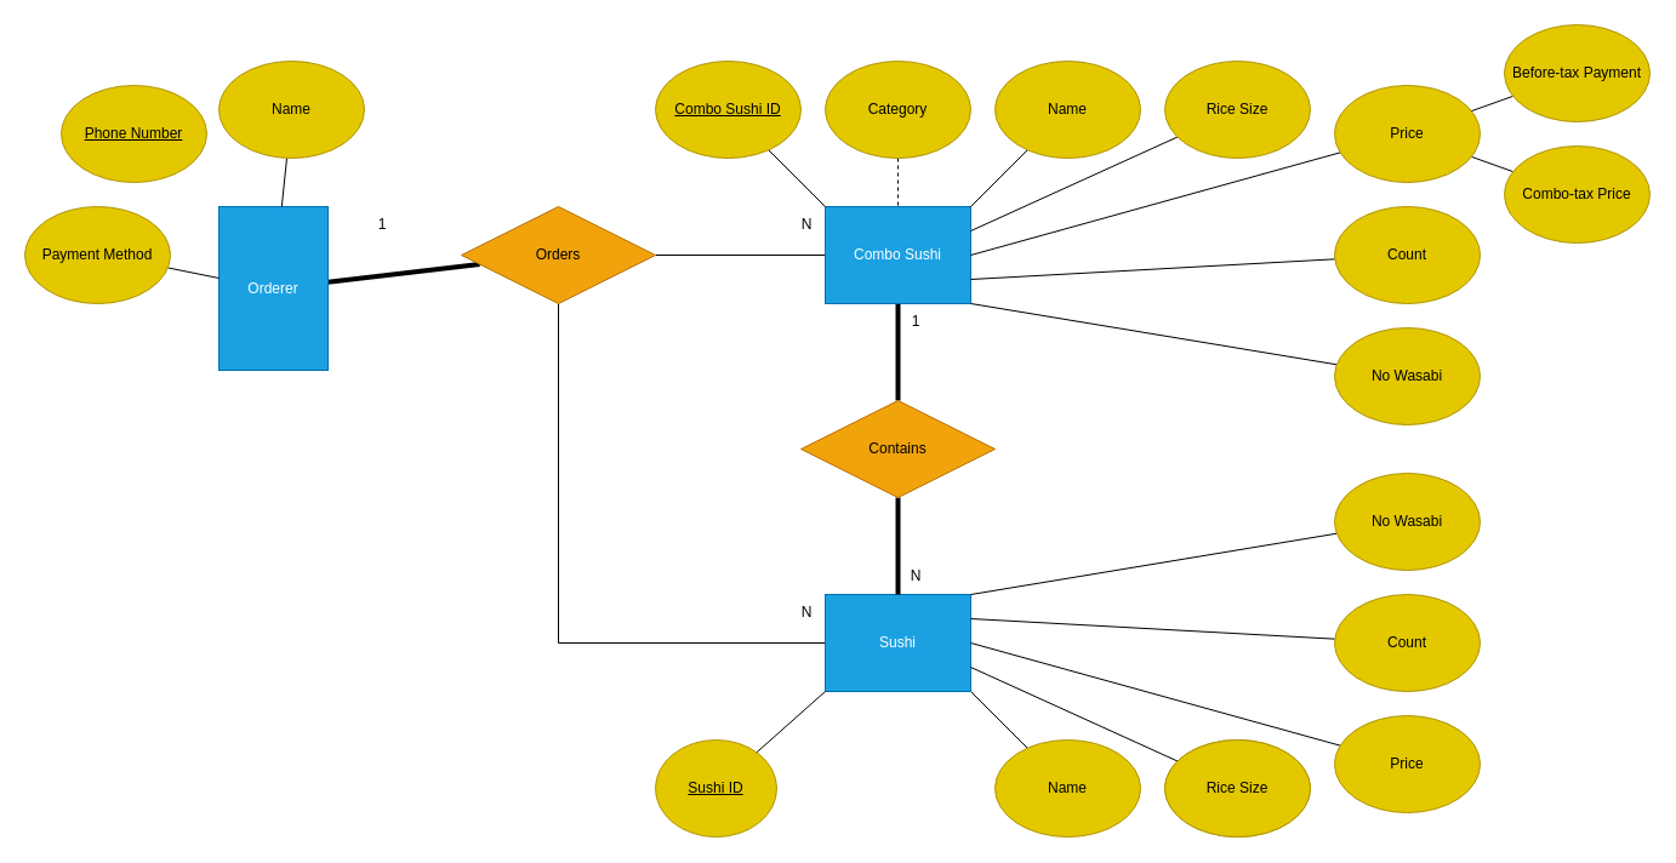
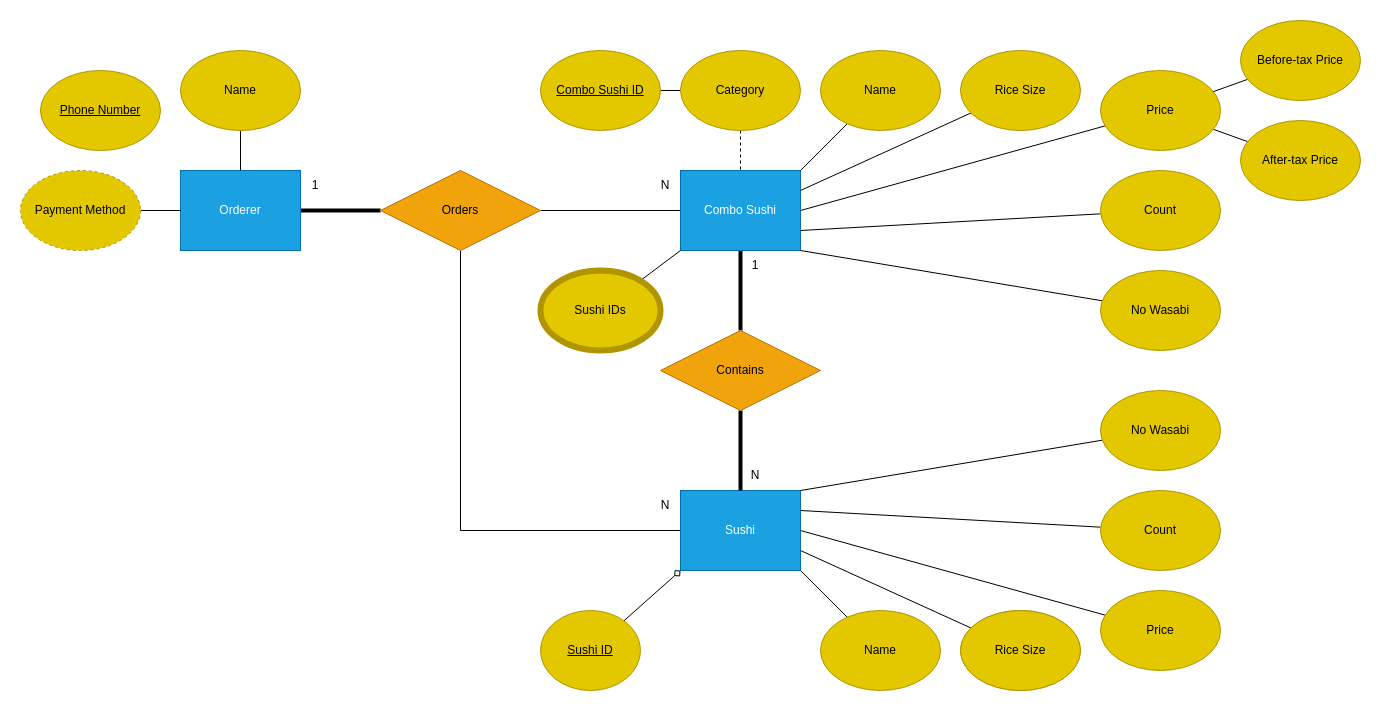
  <mxCell id="0" />
  <mxCell id="1" parent="0" />
  <mxCell id="2" value="" style="edgeStyle=none;html=1;endArrow=none;endFill=0;strokeWidth=4;" parent="1" source="3" target="6" edge="1"><mxGeometry relative="1" as="geometry" /></mxCell>
- <mxCell id="3" value="Orderer" style="rounded=0;whiteSpace=wrap;html=1;fillColor=#1ba1e2;fontColor=#ffffff;strokeColor=#006EAF;" parent="1" vertex="1"><mxGeometry x="180" y="170" width="90" height="135" as="geometry" /></mxCell>
+ <mxCell id="3" value="Orderer" style="rounded=0;whiteSpace=wrap;html=1;fillColor=#1ba1e2;fontColor=#ffffff;strokeColor=#006EAF;" parent="1" vertex="1"><mxGeometry x="180" y="170" width="120" height="80" as="geometry" /></mxCell>
  <mxCell id="4" value="" style="edgeStyle=none;jumpStyle=line;jumpSize=16;html=1;endArrow=none;endFill=0;strokeWidth=1;exitX=1;exitY=0.5;exitDx=0;exitDy=0;" parent="1" source="6" target="13" edge="1"><mxGeometry relative="1" as="geometry"><mxPoint x="600" y="210" as="sourcePoint" /></mxGeometry></mxCell>
  <mxCell id="5" value="" style="edgeStyle=none;jumpStyle=line;jumpSize=16;html=1;endArrow=none;endFill=0;strokeWidth=1;entryX=0;entryY=0.5;entryDx=0;entryDy=0;rounded=0;" parent="1" source="6" target="17" edge="1"><mxGeometry relative="1" as="geometry"><mxPoint x="460" y="330" as="targetPoint" /><Array as="points"><mxPoint x="460" y="530" /></Array></mxGeometry></mxCell>
  <mxCell id="6" value="Orders" style="rhombus;whiteSpace=wrap;html=1;fillColor=#f0a30a;fontColor=#000000;strokeColor=#BD7000;" parent="1" vertex="1"><mxGeometry x="380" y="170" width="160" height="80" as="geometry" /></mxCell>
  <mxCell id="7" value="" style="edgeStyle=none;html=1;endArrow=none;endFill=0;" parent="1" source="8" target="3" edge="1"><mxGeometry relative="1" as="geometry" /></mxCell>
  <mxCell id="8" value="Name" style="ellipse;whiteSpace=wrap;html=1;fillColor=#e3c800;fontColor=#000000;strokeColor=#B09500;" parent="1" vertex="1"><mxGeometry x="180" y="50" width="120" height="80" as="geometry" /></mxCell>
- <mxCell id="9" value="&lt;u&gt;Phone Number&lt;/u&gt;" style="ellipse;whiteSpace=wrap;html=1;fillColor=#e3c800;fontColor=#000000;strokeColor=#B09500;" parent="1" vertex="1"><mxGeometry x="50" y="70" width="120" height="80" as="geometry" /></mxCell>
+ <mxCell id="9" value="&lt;u&gt;Phone Number&lt;/u&gt;" style="ellipse;whiteSpace=wrap;html=1;fillColor=#e3c800;fontColor=#000000;strokeColor=#B09500;" parent="1" vertex="1"><mxGeometry x="40" y="70" width="120" height="80" as="geometry" /></mxCell>
  <mxCell id="10" value="" style="edgeStyle=none;html=1;endArrow=none;endFill=0;" parent="1" source="11" target="3" edge="1"><mxGeometry relative="1" as="geometry" /></mxCell>
- <mxCell id="11" value="Payment Method" style="ellipse;whiteSpace=wrap;html=1;fillColor=#e3c800;fontColor=#000000;strokeColor=#B09500;" parent="1" vertex="1"><mxGeometry x="20" y="170" width="120" height="80" as="geometry" /></mxCell>
+ <mxCell id="11" value="Payment Method" style="ellipse;whiteSpace=wrap;html=1;fillColor=#e3c800;fontColor=#000000;strokeColor=#B09500;dashed=1;" parent="1" vertex="1"><mxGeometry x="20" y="170" width="120" height="80" as="geometry" /></mxCell>
  <mxCell id="12" value="" style="edgeStyle=none;jumpStyle=line;jumpSize=16;html=1;endArrow=none;endFill=0;strokeWidth=4;" parent="1" source="13" target="19" edge="1"><mxGeometry relative="1" as="geometry" /></mxCell>
  <mxCell id="13" value="Combo Sushi" style="rounded=0;whiteSpace=wrap;html=1;fillColor=#1ba1e2;fontColor=#ffffff;strokeColor=#006EAF;" parent="1" vertex="1"><mxGeometry x="680" y="170" width="120" height="80" as="geometry" /></mxCell>
  <mxCell id="14" value="1" style="text;html=1;strokeColor=none;fillColor=none;align=center;verticalAlign=middle;whiteSpace=wrap;rounded=0;" parent="1" vertex="1"><mxGeometry x="300" y="170" width="30" height="30" as="geometry" /></mxCell>
  <mxCell id="15" value="N" style="text;html=1;strokeColor=none;fillColor=none;align=center;verticalAlign=middle;whiteSpace=wrap;rounded=0;" parent="1" vertex="1"><mxGeometry x="650" y="170" width="30" height="30" as="geometry" /></mxCell>
  <mxCell id="16" value="" style="edgeStyle=none;rounded=0;jumpStyle=line;jumpSize=16;html=1;endArrow=none;endFill=0;strokeWidth=1;exitX=1;exitY=1;exitDx=0;exitDy=0;" parent="1" source="17" target="42" edge="1"><mxGeometry relative="1" as="geometry" /></mxCell>
  <mxCell id="17" value="Sushi" style="rounded=0;whiteSpace=wrap;html=1;fillColor=#1ba1e2;fontColor=#ffffff;strokeColor=#006EAF;" parent="1" vertex="1"><mxGeometry x="680" y="490" width="120" height="80" as="geometry" /></mxCell>
  <mxCell id="18" value="" style="edgeStyle=none;jumpStyle=line;jumpSize=16;html=1;endArrow=none;endFill=0;strokeWidth=4;" parent="1" source="19" target="17" edge="1"><mxGeometry relative="1" as="geometry" /></mxCell>
  <mxCell id="19" value="Contains" style="rhombus;whiteSpace=wrap;html=1;fillColor=#f0a30a;fontColor=#000000;strokeColor=#BD7000;" parent="1" vertex="1"><mxGeometry x="660" y="330" width="160" height="80" as="geometry" /></mxCell>
  <mxCell id="20" value="1" style="text;html=1;strokeColor=none;fillColor=none;align=center;verticalAlign=middle;whiteSpace=wrap;rounded=0;" parent="1" vertex="1"><mxGeometry x="740" y="250" width="30" height="30" as="geometry" /></mxCell>
  <mxCell id="21" value="N" style="text;html=1;strokeColor=none;fillColor=none;align=center;verticalAlign=middle;whiteSpace=wrap;rounded=0;" parent="1" vertex="1"><mxGeometry x="740" y="460" width="30" height="30" as="geometry" /></mxCell>
  <mxCell id="22" value="N" style="text;html=1;strokeColor=none;fillColor=none;align=center;verticalAlign=middle;whiteSpace=wrap;rounded=0;" parent="1" vertex="1"><mxGeometry x="650" y="490" width="30" height="30" as="geometry" /></mxCell>
- <mxCell id="23" value="" style="edgeStyle=none;rounded=0;jumpStyle=line;jumpSize=16;html=1;endArrow=none;endFill=0;strokeWidth=1;entryX=0;entryY=0;entryDx=0;entryDy=0;" parent="1" source="24" target="13" edge="1"><mxGeometry relative="1" as="geometry" /></mxCell>
+ <mxCell id="23" value="" style="edgeStyle=none;rounded=0;jumpStyle=line;jumpSize=16;html=1;endArrow=none;endFill=0;strokeWidth=1;" parent="1" source="24" target="26" edge="1"><mxGeometry relative="1" as="geometry" /></mxCell>
  <mxCell id="24" value="&lt;u&gt;Combo Sushi ID&lt;/u&gt;" style="ellipse;whiteSpace=wrap;html=1;fillColor=#e3c800;fontColor=#000000;strokeColor=#B09500;" parent="1" vertex="1"><mxGeometry x="540" y="50" width="120" height="80" as="geometry" /></mxCell>
  <mxCell id="25" value="" style="edgeStyle=none;rounded=0;jumpStyle=line;jumpSize=16;html=1;endArrow=none;endFill=0;strokeWidth=1;dashed=1;" parent="1" source="26" target="13" edge="1"><mxGeometry relative="1" as="geometry" /></mxCell>
  <mxCell id="26" value="Category" style="ellipse;whiteSpace=wrap;html=1;fillColor=#e3c800;fontColor=#000000;strokeColor=#B09500;" parent="1" vertex="1"><mxGeometry x="680" y="50" width="120" height="80" as="geometry" /></mxCell>
  <mxCell id="27" value="" style="edgeStyle=none;rounded=0;jumpStyle=line;jumpSize=16;html=1;endArrow=none;endFill=0;strokeWidth=1;entryX=1;entryY=0;entryDx=0;entryDy=0;" parent="1" source="28" target="13" edge="1"><mxGeometry relative="1" as="geometry" /></mxCell>
  <mxCell id="28" value="Name" style="ellipse;whiteSpace=wrap;html=1;fillColor=#e3c800;fontColor=#000000;strokeColor=#B09500;" parent="1" vertex="1"><mxGeometry x="820" y="50" width="120" height="80" as="geometry" /></mxCell>
  <mxCell id="29" value="" style="edgeStyle=none;rounded=0;jumpStyle=line;jumpSize=16;html=1;endArrow=none;endFill=0;strokeWidth=1;entryX=1;entryY=0.5;entryDx=0;entryDy=0;" parent="1" source="31" target="13" edge="1"><mxGeometry relative="1" as="geometry"><mxPoint x="800" y="190" as="targetPoint" /></mxGeometry></mxCell>
  <mxCell id="30" value="" style="edgeStyle=none;html=1;endArrow=none;endFill=0;" parent="1" source="31" target="54" edge="1"><mxGeometry relative="1" as="geometry" /></mxCell>
  <mxCell id="31" value="Price" style="ellipse;whiteSpace=wrap;html=1;fillColor=#e3c800;fontColor=#000000;strokeColor=#B09500;" parent="1" vertex="1"><mxGeometry x="1100" y="70" width="120" height="80" as="geometry" /></mxCell>
  <mxCell id="32" value="" style="edgeStyle=none;rounded=0;jumpStyle=line;jumpSize=16;html=1;endArrow=none;endFill=0;strokeWidth=1;entryX=1;entryY=0.75;entryDx=0;entryDy=0;" parent="1" source="33" target="13" edge="1"><mxGeometry relative="1" as="geometry"><mxPoint x="880" y="210" as="targetPoint" /></mxGeometry></mxCell>
  <mxCell id="33" value="Count" style="ellipse;whiteSpace=wrap;html=1;fillColor=#e3c800;fontColor=#000000;strokeColor=#B09500;" parent="1" vertex="1"><mxGeometry x="1100" y="170" width="120" height="80" as="geometry" /></mxCell>
  <mxCell id="34" value="" style="edgeStyle=none;rounded=0;jumpStyle=line;jumpSize=16;html=1;endArrow=none;endFill=0;strokeWidth=1;entryX=1;entryY=1;entryDx=0;entryDy=0;" parent="1" source="35" target="13" edge="1"><mxGeometry relative="1" as="geometry"><mxPoint x="880" y="310" as="targetPoint" /></mxGeometry></mxCell>
  <mxCell id="35" value="No Wasabi" style="ellipse;whiteSpace=wrap;html=1;fillColor=#e3c800;fontColor=#000000;strokeColor=#B09500;" parent="1" vertex="1"><mxGeometry x="1100" y="270" width="120" height="80" as="geometry" /></mxCell>
  <mxCell id="36" value="" style="edgeStyle=none;rounded=0;jumpStyle=line;jumpSize=16;html=1;endArrow=none;endFill=0;strokeWidth=1;exitX=1;exitY=0.25;exitDx=0;exitDy=0;" parent="1" source="17" target="39" edge="1"><mxGeometry relative="1" as="geometry" /></mxCell>
  <mxCell id="37" value="" style="edgeStyle=none;rounded=0;jumpStyle=line;jumpSize=16;html=1;endArrow=none;endFill=0;strokeWidth=1;entryX=1;entryY=0;entryDx=0;entryDy=0;" parent="1" source="38" target="17" edge="1"><mxGeometry relative="1" as="geometry"><mxPoint x="880" y="530" as="targetPoint" /></mxGeometry></mxCell>
  <mxCell id="38" value="No Wasabi" style="ellipse;whiteSpace=wrap;html=1;fillColor=#e3c800;fontColor=#000000;strokeColor=#B09500;" parent="1" vertex="1"><mxGeometry x="1100" y="390" width="120" height="80" as="geometry" /></mxCell>
  <mxCell id="39" value="Count" style="ellipse;whiteSpace=wrap;html=1;fillColor=#e3c800;fontColor=#000000;strokeColor=#B09500;" parent="1" vertex="1"><mxGeometry x="1100" y="490" width="120" height="80" as="geometry" /></mxCell>
  <mxCell id="40" value="" style="edgeStyle=none;rounded=0;jumpStyle=line;jumpSize=16;html=1;endArrow=none;endFill=0;strokeWidth=1;entryX=1;entryY=0.5;entryDx=0;entryDy=0;" parent="1" source="41" target="17" edge="1"><mxGeometry relative="1" as="geometry" /></mxCell>
  <mxCell id="41" value="Price" style="ellipse;whiteSpace=wrap;html=1;fillColor=#e3c800;fontColor=#000000;strokeColor=#B09500;" parent="1" vertex="1"><mxGeometry x="1100" y="590" width="120" height="80" as="geometry" /></mxCell>
  <mxCell id="42" value="Name" style="ellipse;whiteSpace=wrap;html=1;fillColor=#e3c800;fontColor=#000000;strokeColor=#B09500;" parent="1" vertex="1"><mxGeometry x="820" y="610" width="120" height="80" as="geometry" /></mxCell>
- <mxCell id="43" value="" style="edgeStyle=none;rounded=0;jumpStyle=line;jumpSize=16;html=1;endArrow=none;endFill=0;strokeWidth=1;entryX=0;entryY=1;entryDx=0;entryDy=0;" parent="1" source="44" target="17" edge="1"><mxGeometry relative="1" as="geometry" /></mxCell>
+ <mxCell id="43" value="" style="edgeStyle=none;rounded=0;jumpStyle=line;jumpSize=16;html=1;endArrow=diamond;endFill=0;strokeWidth=1;entryX=0;entryY=1;entryDx=0;entryDy=0;" parent="1" source="44" target="17" edge="1"><mxGeometry relative="1" as="geometry" /></mxCell>
  <mxCell id="44" value="&lt;u&gt;Sushi ID&lt;/u&gt;" style="ellipse;whiteSpace=wrap;html=1;fillColor=#e3c800;fontColor=#000000;strokeColor=#B09500;" parent="1" vertex="1"><mxGeometry x="540" y="610" width="100" height="80" as="geometry" /></mxCell>
+ <mxCell id="45" value="" style="edgeStyle=none;html=1;endArrow=none;endFill=0;entryX=0;entryY=1;entryDx=0;entryDy=0;" parent="1" source="46" target="13" edge="1"><mxGeometry relative="1" as="geometry"><mxPoint x="741.419" y="288.648" as="targetPoint" /></mxGeometry></mxCell>
+ <mxCell id="46" value="Sushi IDs" style="ellipse;whiteSpace=wrap;html=1;fillColor=#e3c800;fontColor=#000000;strokeColor=#B09500;strokeWidth=6;" parent="1" vertex="1"><mxGeometry x="540" y="270" width="120" height="80" as="geometry" /></mxCell>
  <mxCell id="47" value="" style="edgeStyle=none;html=1;endArrow=none;endFill=0;entryX=1;entryY=0.25;entryDx=0;entryDy=0;" parent="1" source="48" target="13" edge="1"><mxGeometry relative="1" as="geometry"><mxPoint x="1020" y="210" as="targetPoint" /></mxGeometry></mxCell>
  <mxCell id="48" value="Rice Size" style="ellipse;whiteSpace=wrap;html=1;fillColor=#e3c800;fontColor=#000000;strokeColor=#B09500;" parent="1" vertex="1"><mxGeometry x="960" y="50" width="120" height="80" as="geometry" /></mxCell>
  <mxCell id="49" value="Rice Size" style="ellipse;whiteSpace=wrap;html=1;fillColor=#e3c800;fontColor=#000000;strokeColor=#B09500;" parent="1" vertex="1"><mxGeometry x="960" y="610" width="120" height="80" as="geometry" /></mxCell>
  <mxCell id="50" value="" style="edgeStyle=none;html=1;endArrow=none;endFill=0;exitX=1;exitY=0.75;exitDx=0;exitDy=0;" parent="1" source="17" target="51" edge="1"><mxGeometry relative="1" as="geometry"><mxPoint x="1020" y="530" as="sourcePoint" /></mxGeometry></mxCell>
  <mxCell id="51" value="Rice Size" style="ellipse;whiteSpace=wrap;html=1;fillColor=#e3c800;fontColor=#000000;strokeColor=#B09500;" parent="1" vertex="1"><mxGeometry x="960" y="610" width="120" height="80" as="geometry" /></mxCell>
  <mxCell id="52" value="" style="edgeStyle=none;html=1;endArrow=none;endFill=0;" parent="1" source="53" target="31" edge="1"><mxGeometry relative="1" as="geometry" /></mxCell>
- <mxCell id="53" value="Before-tax Payment" style="ellipse;whiteSpace=wrap;html=1;fillColor=#e3c800;fontColor=#000000;strokeColor=#B09500;" parent="1" vertex="1"><mxGeometry x="1240" y="20" width="120" height="80" as="geometry" /></mxCell>
- <mxCell id="54" value="Combo-tax Price" style="ellipse;whiteSpace=wrap;html=1;fillColor=#e3c800;fontColor=#000000;strokeColor=#B09500;" parent="1" vertex="1"><mxGeometry x="1240" y="120" width="120" height="80" as="geometry" /></mxCell>
+ <mxCell id="53" value="Before-tax Price" style="ellipse;whiteSpace=wrap;html=1;fillColor=#e3c800;fontColor=#000000;strokeColor=#B09500;" parent="1" vertex="1"><mxGeometry x="1240" y="20" width="120" height="80" as="geometry" /></mxCell>
+ <mxCell id="54" value="After-tax Price" style="ellipse;whiteSpace=wrap;html=1;fillColor=#e3c800;fontColor=#000000;strokeColor=#B09500;" parent="1" vertex="1"><mxGeometry x="1240" y="120" width="120" height="80" as="geometry" /></mxCell>
